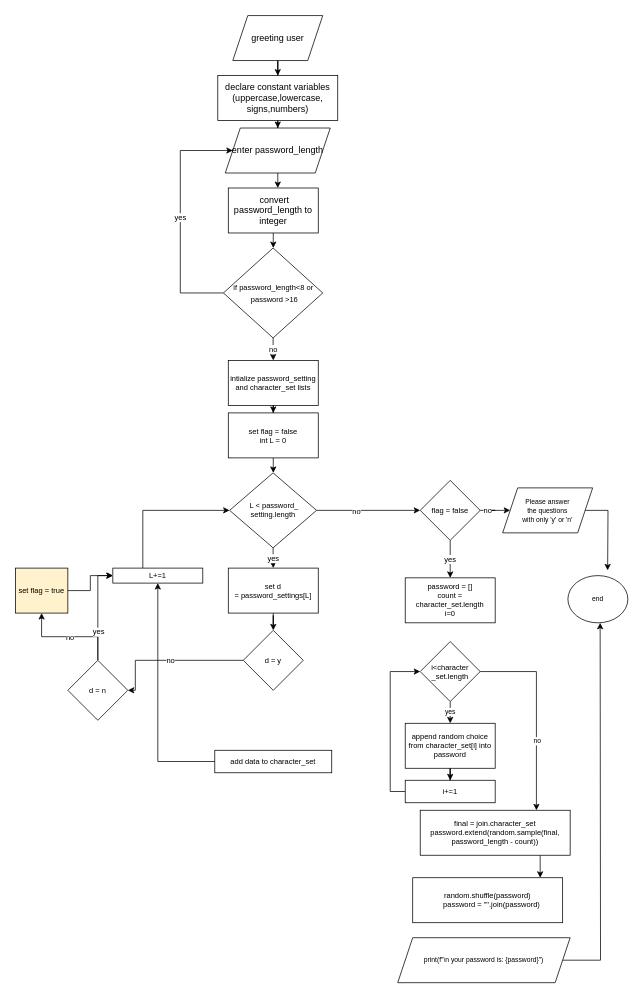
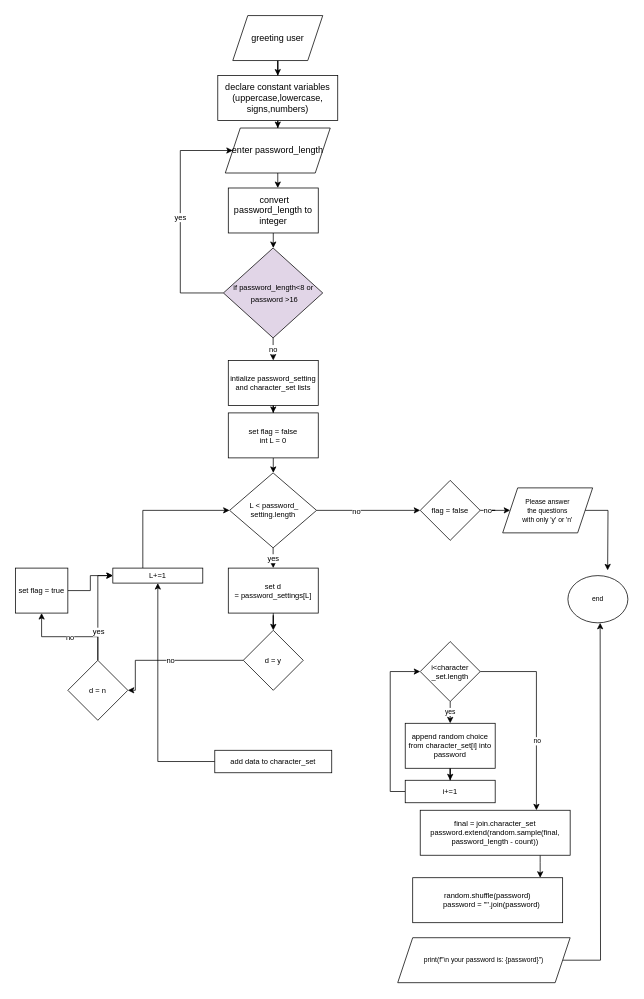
  <mxCell id="0" />
  <mxCell id="1" parent="0" />
  <mxCell id="2" value="" style="edgeStyle=orthogonalEdgeStyle;rounded=0;orthogonalLoop=1;jettySize=auto;html=1;" edge="1" parent="1" source="3" target="5"><mxGeometry relative="1" as="geometry" /></mxCell>
  <mxCell id="3" value="greeting user" style="shape=parallelogram;perimeter=parallelogramPerimeter;whiteSpace=wrap;html=1;fixedSize=1;" vertex="1" parent="1"><mxGeometry x="310" y="20" width="120" height="60" as="geometry" /></mxCell>
  <mxCell id="4" value="" style="edgeStyle=orthogonalEdgeStyle;rounded=0;orthogonalLoop=1;jettySize=auto;html=1;" edge="1" parent="1" source="5" target="7"><mxGeometry relative="1" as="geometry" /></mxCell>
  <mxCell id="5" value="declare constant variables&lt;br&gt;(uppercase,lowercase,&lt;br&gt;signs,numbers)" style="rounded=0;whiteSpace=wrap;html=1;" vertex="1" parent="1"><mxGeometry x="290" y="100" width="160" height="60" as="geometry" /></mxCell>
  <mxCell id="6" value="" style="edgeStyle=orthogonalEdgeStyle;rounded=0;orthogonalLoop=1;jettySize=auto;html=1;" edge="1" parent="1" source="7"><mxGeometry relative="1" as="geometry"><mxPoint x="370" y="250" as="targetPoint" /></mxGeometry></mxCell>
  <mxCell id="7" value="enter password_length" style="shape=parallelogram;perimeter=parallelogramPerimeter;whiteSpace=wrap;html=1;fixedSize=1;" vertex="1" parent="1"><mxGeometry x="300" y="170" width="140" height="60" as="geometry" /></mxCell>
  <mxCell id="8" value="" style="edgeStyle=orthogonalEdgeStyle;rounded=0;orthogonalLoop=1;jettySize=auto;html=1;fontSize=10;" edge="1" parent="1" source="9" target="12"><mxGeometry relative="1" as="geometry" /></mxCell>
  <mxCell id="9" value="&amp;nbsp;convert password_length to integer" style="rounded=0;whiteSpace=wrap;html=1;" vertex="1" parent="1"><mxGeometry x="304" y="250" width="120" height="60" as="geometry" /></mxCell>
  <mxCell id="10" value="yes" style="edgeStyle=orthogonalEdgeStyle;rounded=0;orthogonalLoop=1;jettySize=auto;html=1;exitX=0;exitY=0.5;exitDx=0;exitDy=0;entryX=0;entryY=0.5;entryDx=0;entryDy=0;fontSize=10;" edge="1" parent="1" source="12" target="7"><mxGeometry relative="1" as="geometry"><Array as="points"><mxPoint x="240" y="390" /><mxPoint x="240" y="200" /></Array></mxGeometry></mxCell>
  <mxCell id="11" value="no" style="edgeStyle=orthogonalEdgeStyle;rounded=0;orthogonalLoop=1;jettySize=auto;html=1;fontSize=10;" edge="1" parent="1" source="12" target="14"><mxGeometry relative="1" as="geometry" /></mxCell>
- <mxCell id="12" value="&lt;font style=&quot;font-size: 10px;&quot;&gt;if password_length&amp;lt;8 or&lt;br&gt;&amp;nbsp;password &amp;gt;16&lt;/font&gt;" style="rhombus;whiteSpace=wrap;html=1;" vertex="1" parent="1"><mxGeometry x="297.5" y="330" width="132.5" height="120" as="geometry" /></mxCell>
+ <mxCell id="12" value="&lt;font style=&quot;font-size: 10px;&quot;&gt;if password_length&amp;lt;8 or&lt;br&gt;&amp;nbsp;password &amp;gt;16&lt;/font&gt;" style="rhombus;whiteSpace=wrap;html=1;fillColor=#e1d5e7;" vertex="1" parent="1"><mxGeometry x="297.5" y="330" width="132.5" height="120" as="geometry" /></mxCell>
  <mxCell id="13" value="" style="edgeStyle=orthogonalEdgeStyle;rounded=0;orthogonalLoop=1;jettySize=auto;html=1;fontSize=10;" edge="1" parent="1" source="14" target="16"><mxGeometry relative="1" as="geometry" /></mxCell>
  <mxCell id="14" value="intialize password_setting and character_set lists" style="rounded=0;whiteSpace=wrap;html=1;fontSize=10;" vertex="1" parent="1"><mxGeometry x="304" y="480" width="120" height="60" as="geometry" /></mxCell>
  <mxCell id="15" value="" style="edgeStyle=orthogonalEdgeStyle;rounded=0;orthogonalLoop=1;jettySize=auto;html=1;fontSize=10;" edge="1" parent="1" source="16" target="20"><mxGeometry relative="1" as="geometry" /></mxCell>
  <mxCell id="16" value="set flag = false&lt;br&gt;int L = 0" style="rounded=0;whiteSpace=wrap;html=1;fontSize=10;" vertex="1" parent="1"><mxGeometry x="304" y="550" width="120" height="60" as="geometry" /></mxCell>
  <mxCell id="17" value="yes" style="edgeStyle=orthogonalEdgeStyle;rounded=0;orthogonalLoop=1;jettySize=auto;html=1;fontSize=10;" edge="1" parent="1" source="20" target="22"><mxGeometry relative="1" as="geometry" /></mxCell>
  <mxCell id="18" style="edgeStyle=orthogonalEdgeStyle;rounded=0;orthogonalLoop=1;jettySize=auto;html=1;entryX=0;entryY=0.5;entryDx=0;entryDy=0;fontSize=10;strokeColor=default;" edge="1" parent="1" source="20" target="37"><mxGeometry relative="1" as="geometry" /></mxCell>
  <mxCell id="19" value="no" style="edgeLabel;html=1;align=center;verticalAlign=middle;resizable=0;points=[];fontSize=10;" vertex="1" connectable="0" parent="18"><mxGeometry x="-0.24" y="-1" relative="1" as="geometry"><mxPoint as="offset" /></mxGeometry></mxCell>
  <mxCell id="20" value="&lt;font style=&quot;font-size: 10px;&quot;&gt;&amp;nbsp;L &amp;lt; password_&lt;br&gt;setting.length&lt;/font&gt;" style="rhombus;whiteSpace=wrap;html=1;fontSize=10;" vertex="1" parent="1"><mxGeometry x="305.75" y="630" width="116" height="100" as="geometry" /></mxCell>
  <mxCell id="21" value="" style="edgeStyle=orthogonalEdgeStyle;rounded=0;orthogonalLoop=1;jettySize=auto;html=1;fontSize=10;" edge="1" parent="1" source="22" target="24"><mxGeometry relative="1" as="geometry" /></mxCell>
  <mxCell id="22" value="set d =&amp;nbsp;password_settings[L]" style="rounded=0;whiteSpace=wrap;html=1;fontSize=10;" vertex="1" parent="1"><mxGeometry x="304" y="757" width="120" height="60" as="geometry" /></mxCell>
  <mxCell id="23" value="no" style="edgeStyle=orthogonalEdgeStyle;rounded=0;orthogonalLoop=1;jettySize=auto;html=1;fontSize=10;exitX=0;exitY=0.5;exitDx=0;exitDy=0;entryX=1;entryY=0.5;entryDx=0;entryDy=0;" edge="1" parent="1" source="24" target="30"><mxGeometry relative="1" as="geometry"><mxPoint x="250" y="880" as="targetPoint" /><Array as="points"><mxPoint x="180" y="880" /></Array></mxGeometry></mxCell>
  <mxCell id="24" value="d = y" style="rhombus;whiteSpace=wrap;html=1;fontSize=10;" vertex="1" parent="1"><mxGeometry x="324" y="840" width="80" height="80" as="geometry" /></mxCell>
  <mxCell id="25" value="" style="edgeStyle=orthogonalEdgeStyle;rounded=0;orthogonalLoop=1;jettySize=auto;html=1;fontSize=10;strokeColor=default;" edge="1" parent="1" source="26" target="34"><mxGeometry relative="1" as="geometry" /></mxCell>
  <mxCell id="26" value="add data to character_set" style="rounded=0;whiteSpace=wrap;html=1;fontSize=10;" vertex="1" parent="1"><mxGeometry x="286" y="1000" width="156" height="30" as="geometry" /></mxCell>
  <mxCell id="27" value="no" style="edgeStyle=orthogonalEdgeStyle;rounded=0;orthogonalLoop=1;jettySize=auto;html=1;fontSize=10;" edge="1" parent="1" source="30" target="32"><mxGeometry relative="1" as="geometry" /></mxCell>
  <mxCell id="28" style="edgeStyle=orthogonalEdgeStyle;rounded=0;orthogonalLoop=1;jettySize=auto;html=1;entryX=0;entryY=0.5;entryDx=0;entryDy=0;fontSize=10;strokeColor=default;" edge="1" parent="1" source="30" target="34"><mxGeometry relative="1" as="geometry" /></mxCell>
  <mxCell id="29" value="yes" style="edgeLabel;html=1;align=center;verticalAlign=middle;resizable=0;points=[];fontSize=10;" vertex="1" connectable="0" parent="28"><mxGeometry x="-0.421" relative="1" as="geometry"><mxPoint as="offset" /></mxGeometry></mxCell>
  <mxCell id="30" value="d = n" style="rhombus;whiteSpace=wrap;html=1;fontSize=10;" vertex="1" parent="1"><mxGeometry x="90" y="880" width="80" height="80" as="geometry" /></mxCell>
  <mxCell id="31" style="edgeStyle=orthogonalEdgeStyle;rounded=0;orthogonalLoop=1;jettySize=auto;html=1;entryX=0;entryY=0.5;entryDx=0;entryDy=0;fontSize=10;strokeColor=default;" edge="1" parent="1" source="32" target="34"><mxGeometry relative="1" as="geometry" /></mxCell>
- <mxCell id="32" value="set flag = true" style="rounded=0;whiteSpace=wrap;html=1;fontSize=10;fillColor=#fff2cc;" vertex="1" parent="1"><mxGeometry x="20" y="757" width="70" height="60" as="geometry" /></mxCell>
+ <mxCell id="32" value="set flag = true" style="rounded=0;whiteSpace=wrap;html=1;fontSize=10;" vertex="1" parent="1"><mxGeometry x="20" y="757" width="70" height="60" as="geometry" /></mxCell>
  <mxCell id="33" style="edgeStyle=orthogonalEdgeStyle;rounded=0;orthogonalLoop=1;jettySize=auto;html=1;entryX=0;entryY=0.5;entryDx=0;entryDy=0;fontSize=10;strokeColor=default;" edge="1" parent="1" source="34" target="20"><mxGeometry relative="1" as="geometry"><Array as="points"><mxPoint x="190" y="680" /></Array></mxGeometry></mxCell>
  <mxCell id="34" value="L+=1" style="rounded=0;whiteSpace=wrap;html=1;fontSize=10;" vertex="1" parent="1"><mxGeometry x="150" y="757" width="120" height="20" as="geometry" /></mxCell>
- <mxCell id="35" value="yes" style="edgeStyle=orthogonalEdgeStyle;rounded=0;orthogonalLoop=1;jettySize=auto;html=1;fontSize=10;strokeColor=default;" edge="1" parent="1" source="37" target="38"><mxGeometry relative="1" as="geometry" /></mxCell>
  <mxCell id="36" value="no" style="edgeStyle=orthogonalEdgeStyle;rounded=0;orthogonalLoop=1;jettySize=auto;html=1;fontSize=10;strokeColor=default;" edge="1" parent="1" source="37" target="40"><mxGeometry relative="1" as="geometry" /></mxCell>
  <mxCell id="37" value="flag = false" style="rhombus;whiteSpace=wrap;html=1;fontSize=10;" vertex="1" parent="1"><mxGeometry x="560" y="640" width="80" height="80" as="geometry" /></mxCell>
- <mxCell id="38" value="&lt;div&gt;password = []&lt;br&gt;count = character_set.length&lt;br&gt;i=0&lt;/div&gt;" style="rounded=0;whiteSpace=wrap;html=1;fontSize=10;" vertex="1" parent="1"><mxGeometry x="540" y="770" width="120" height="60" as="geometry" /></mxCell>
  <mxCell id="39" style="edgeStyle=orthogonalEdgeStyle;rounded=0;orthogonalLoop=1;jettySize=auto;html=1;fontSize=9;strokeColor=default;" edge="1" parent="1" source="40"><mxGeometry relative="1" as="geometry"><mxPoint x="810" y="760" as="targetPoint" /></mxGeometry></mxCell>
  <mxCell id="40" value="&lt;font style=&quot;font-size: 9px;&quot;&gt;Please answer &lt;br&gt;the questions &lt;br&gt;with only 'y' or 'n'&lt;/font&gt;" style="shape=parallelogram;perimeter=parallelogramPerimeter;whiteSpace=wrap;html=1;fixedSize=1;fontSize=10;" vertex="1" parent="1"><mxGeometry x="670" y="650" width="120" height="60" as="geometry" /></mxCell>
  <mxCell id="41" value="end" style="ellipse;whiteSpace=wrap;html=1;fontSize=9;" vertex="1" parent="1"><mxGeometry x="757" y="767" width="80" height="63" as="geometry" /></mxCell>
  <mxCell id="42" value="yes" style="edgeStyle=orthogonalEdgeStyle;rounded=0;orthogonalLoop=1;jettySize=auto;html=1;fontSize=9;strokeColor=default;" edge="1" parent="1" source="45" target="47"><mxGeometry relative="1" as="geometry" /></mxCell>
  <mxCell id="43" value="" style="edgeStyle=orthogonalEdgeStyle;rounded=0;orthogonalLoop=1;jettySize=auto;html=1;fontSize=9;strokeColor=default;" edge="1" parent="1" source="45" target="51"><mxGeometry relative="1" as="geometry"><Array as="points"><mxPoint x="715" y="895" /></Array></mxGeometry></mxCell>
  <mxCell id="44" value="no" style="edgeLabel;html=1;align=center;verticalAlign=middle;resizable=0;points=[];fontSize=9;" vertex="1" connectable="0" parent="43"><mxGeometry x="0.288" relative="1" as="geometry"><mxPoint as="offset" /></mxGeometry></mxCell>
  <mxCell id="45" value="i&amp;lt;character&lt;br&gt;_set.length" style="rhombus;whiteSpace=wrap;html=1;fontSize=10;rounded=0;" vertex="1" parent="1"><mxGeometry x="560" y="855" width="80" height="80" as="geometry" /></mxCell>
  <mxCell id="46" value="" style="edgeStyle=orthogonalEdgeStyle;rounded=0;orthogonalLoop=1;jettySize=auto;html=1;fontSize=9;strokeColor=default;" edge="1" parent="1" source="47" target="49"><mxGeometry relative="1" as="geometry" /></mxCell>
  <mxCell id="47" value="append random choice from character_set[i] into password" style="whiteSpace=wrap;html=1;fontSize=10;rounded=0;" vertex="1" parent="1"><mxGeometry x="540" y="964" width="120" height="60" as="geometry" /></mxCell>
  <mxCell id="48" style="edgeStyle=orthogonalEdgeStyle;rounded=0;orthogonalLoop=1;jettySize=auto;html=1;entryX=0;entryY=0.5;entryDx=0;entryDy=0;fontSize=9;strokeColor=default;" edge="1" parent="1" source="49" target="45"><mxGeometry relative="1" as="geometry"><Array as="points"><mxPoint x="520" y="1055" /><mxPoint x="520" y="895" /></Array></mxGeometry></mxCell>
  <mxCell id="49" value="i+=1" style="whiteSpace=wrap;html=1;fontSize=10;rounded=0;" vertex="1" parent="1"><mxGeometry x="540" y="1040" width="120" height="30" as="geometry" /></mxCell>
  <mxCell id="50" value="" style="edgeStyle=orthogonalEdgeStyle;rounded=0;orthogonalLoop=1;jettySize=auto;html=1;fontSize=9;strokeColor=default;" edge="1" parent="1" source="51" target="52"><mxGeometry relative="1" as="geometry"><Array as="points"><mxPoint x="720" y="1150" /><mxPoint x="720" y="1150" /></Array></mxGeometry></mxCell>
  <mxCell id="51" value="final = join.character_set&lt;br&gt;password.extend(random.sample(final, password_length - count))" style="whiteSpace=wrap;html=1;fontSize=10;rounded=0;" vertex="1" parent="1"><mxGeometry x="560" y="1080" width="200" height="60" as="geometry" /></mxCell>
  <mxCell id="52" value="&lt;div&gt;random.shuffle(password)&lt;/div&gt;&lt;div&gt;&amp;nbsp; &amp;nbsp; password = &quot;&quot;.join(password)&lt;/div&gt;" style="whiteSpace=wrap;html=1;fontSize=10;rounded=0;" vertex="1" parent="1"><mxGeometry x="550" y="1170" width="200" height="60" as="geometry" /></mxCell>
  <mxCell id="53" style="edgeStyle=orthogonalEdgeStyle;rounded=0;orthogonalLoop=1;jettySize=auto;html=1;fontSize=9;strokeColor=default;" edge="1" parent="1" source="54"><mxGeometry relative="1" as="geometry"><mxPoint x="800" y="830" as="targetPoint" /></mxGeometry></mxCell>
  <mxCell id="54" value="print(f&quot;\n your password is: {password}&quot;)" style="shape=parallelogram;perimeter=parallelogramPerimeter;whiteSpace=wrap;html=1;fixedSize=1;fontSize=9;" vertex="1" parent="1"><mxGeometry x="530" y="1250" width="230" height="60" as="geometry" /></mxCell>
